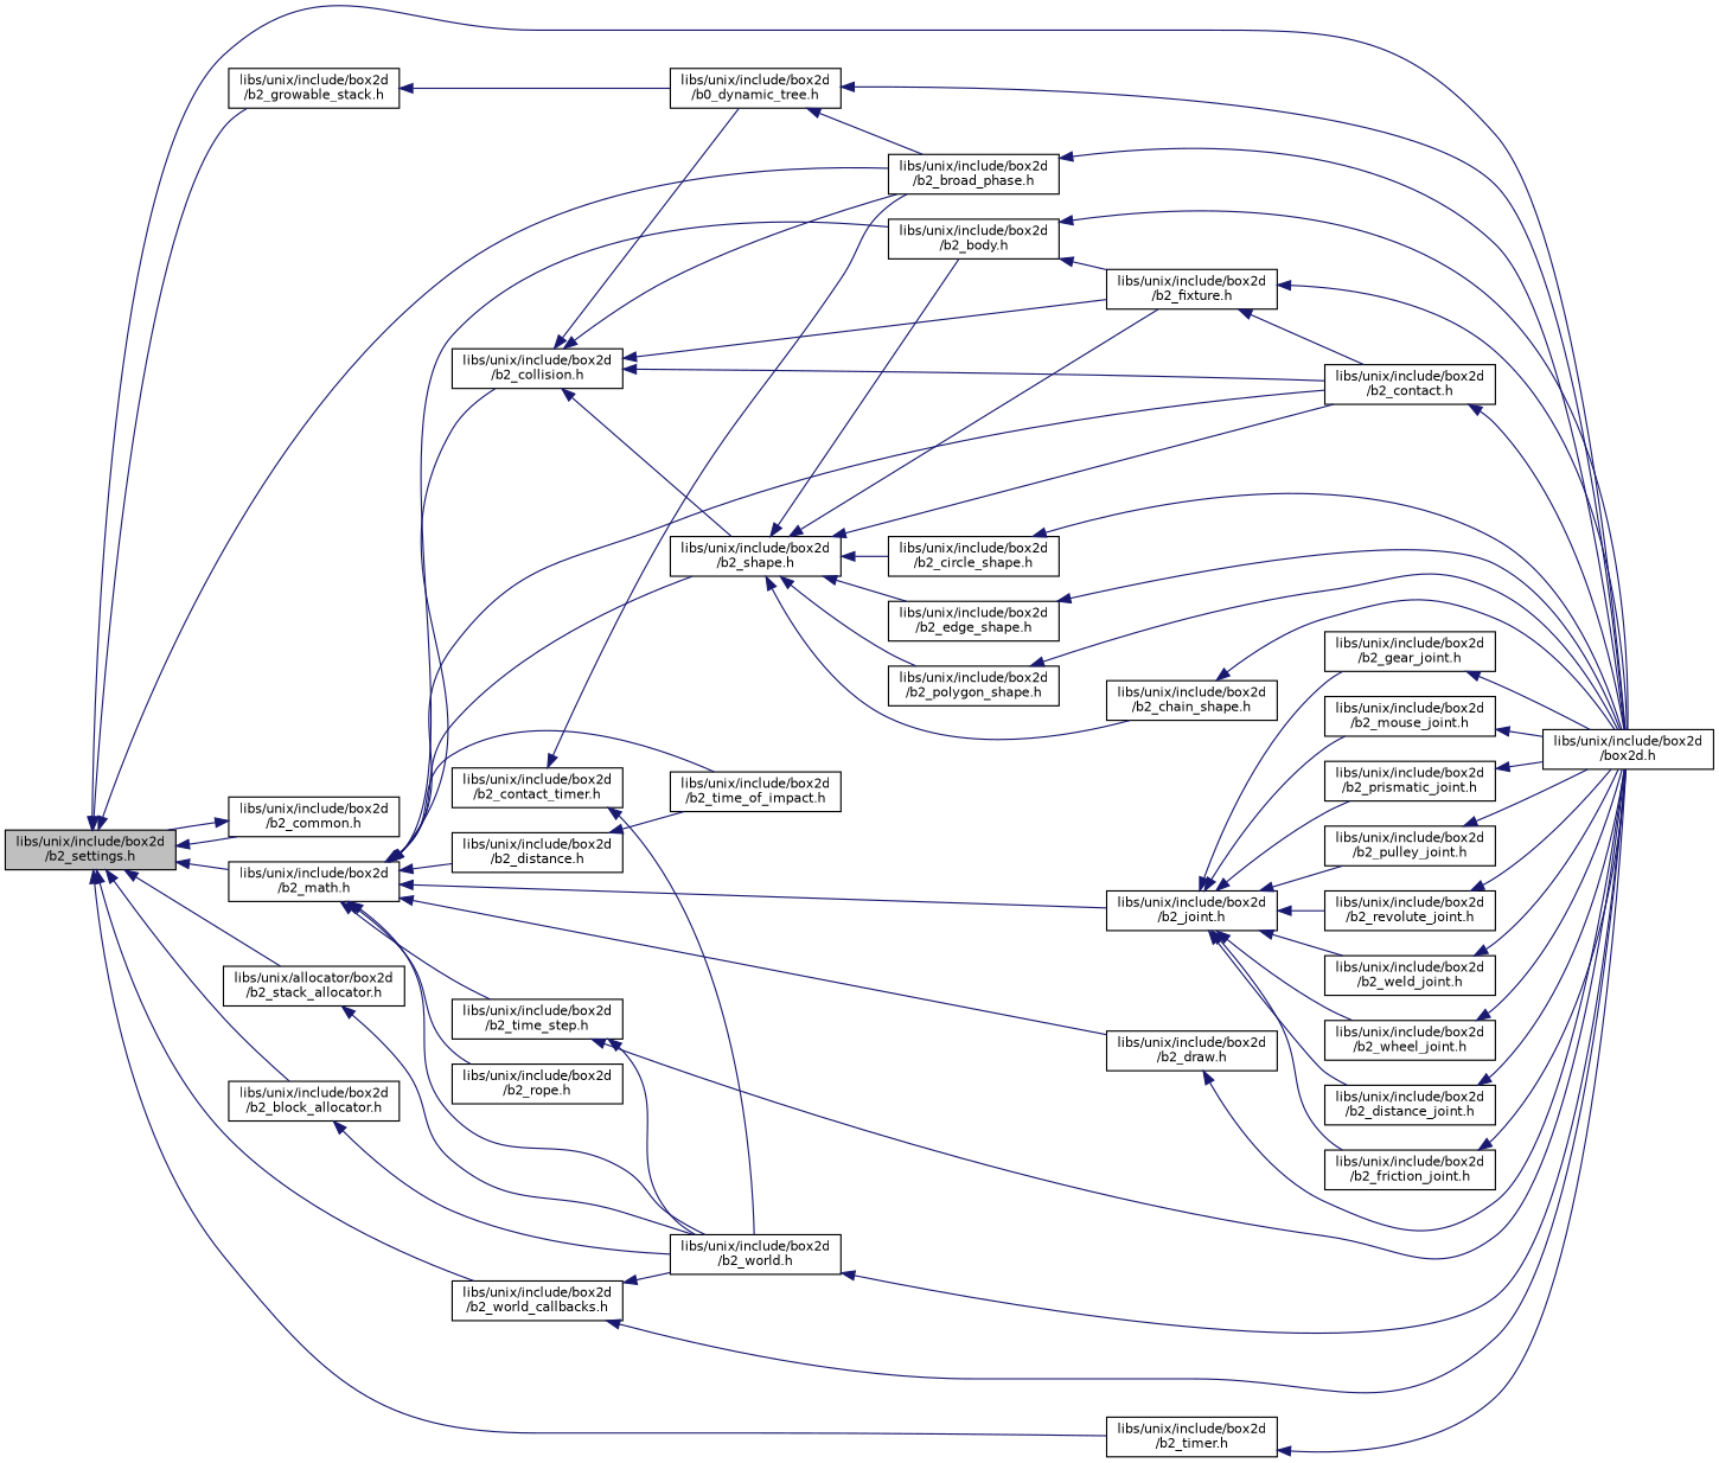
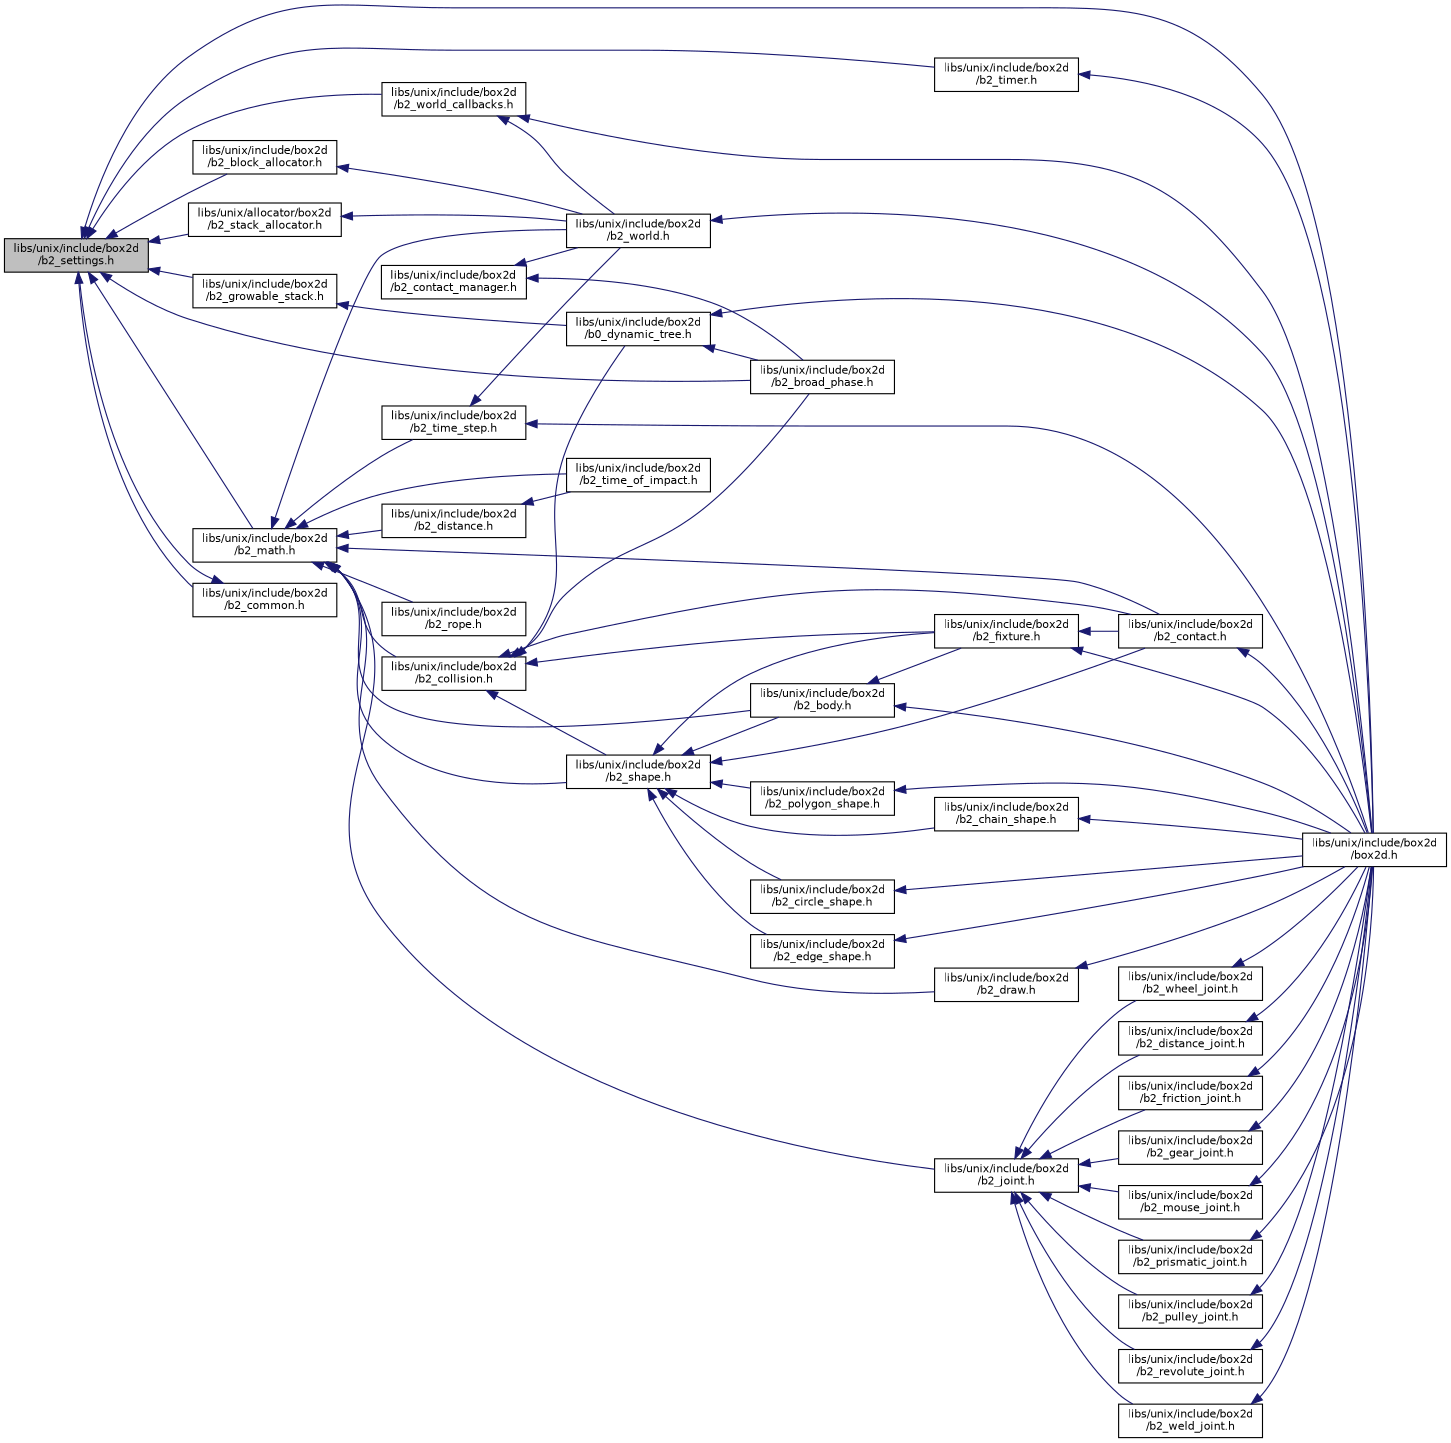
  digraph {
    rankdir=LR
    node [color=black fillcolor=white fontname=Helvetica fontsize=10 shape=record style=filled]
    edge [color=midnightblue dir=back fontname=Helvetica fontsize=10 labelfontname=Helvetica labelfontsize=10 style=solid]
    n1 [fillcolor=grey75 fontcolor=black height=0.2 label="libs/unix/include/box2d\l/b2_settings.h" width=0.4]
    n2 [height=0.2 label="libs/unix/include/box2d\l/b2_block_allocator.h" width=0.4]
    n3 [height=0.2 label="libs/unix/include/box2d\l/box2d.h" width=0.4]
    n4 [height=0.2 label="libs/unix/include/box2d\l/b2_broad_phase.h" width=0.4]
    n5 [height=0.2 label="libs/unix/include/box2d\l/b2_common.h" width=0.4]
    n6 [height=0.2 label="libs/unix/include/box2d\l/b2_growable_stack.h" width=0.4]
    n7 [height=0.2 label="libs/unix/include/box2d\l/b2_math.h" width=0.4]
    n8 [height=0.2 label="libs/unix/allocator/box2d\l/b2_stack_allocator.h" width=0.4]
    n9 [height=0.2 label="libs/unix/include/box2d\l/b2_timer.h" width=0.4]
    n10 [height=0.2 label="libs/unix/include/box2d\l/b2_world_callbacks.h" width=0.4]
    n11 [height=0.2 label="libs/unix/include/box2d\l/b2_world.h" width=0.4]
    n12 [height=0.2 label="libs/unix/include/box2d\l/b0_dynamic_tree.h" width=0.4]
    n13 [height=0.2 label="libs/unix/include/box2d\l/b2_body.h" width=0.4]
    n14 [height=0.2 label="libs/unix/include/box2d\l/b2_contact.h" width=0.4]
    n15 [height=0.2 label="libs/unix/include/box2d\l/b2_collision.h" width=0.4]
    n16 [height=0.2 label="libs/unix/include/box2d\l/b2_shape.h" width=0.4]
    n17 [height=0.2 label="libs/unix/include/box2d\l/b2_distance.h" width=0.4]
    n18 [height=0.2 label="libs/unix/include/box2d\l/b2_time_of_impact.h" width=0.4]
    n19 [height=0.2 label="libs/unix/include/box2d\l/b2_draw.h" width=0.4]
    n20 [height=0.2 label="libs/unix/include/box2d\l/b2_joint.h" width=0.4]
    n21 [height=0.2 label="libs/unix/include/box2d\l/b2_rope.h" width=0.4]
    n22 [height=0.2 label="libs/unix/include/box2d\l/b2_time_step.h" width=0.4]
-   n23 [height=0.2 label="libs/unix/include/box2d\l/b2_contact_timer.h" width=0.4]
+   n23 [height=0.2 label="libs/unix/include/box2d\l/b2_contact_manager.h" width=0.4]
    n24 [height=0.2 label="libs/unix/include/box2d\l/b2_fixture.h" width=0.4]
    n25 [height=0.2 label="libs/unix/include/box2d\l/b2_chain_shape.h" width=0.4]
    n26 [height=0.2 label="libs/unix/include/box2d\l/b2_circle_shape.h" width=0.4]
    n27 [height=0.2 label="libs/unix/include/box2d\l/b2_edge_shape.h" width=0.4]
    n28 [height=0.2 label="libs/unix/include/box2d\l/b2_polygon_shape.h" width=0.4]
    n29 [height=0.2 label="libs/unix/include/box2d\l/b2_distance_joint.h" width=0.4]
    n30 [height=0.2 label="libs/unix/include/box2d\l/b2_friction_joint.h" width=0.4]
    n31 [height=0.2 label="libs/unix/include/box2d\l/b2_gear_joint.h" width=0.4]
    n32 [height=0.2 label="libs/unix/include/box2d\l/b2_mouse_joint.h" width=0.4]
    n33 [height=0.2 label="libs/unix/include/box2d\l/b2_prismatic_joint.h" width=0.4]
    n34 [height=0.2 label="libs/unix/include/box2d\l/b2_pulley_joint.h" width=0.4]
    n35 [height=0.2 label="libs/unix/include/box2d\l/b2_revolute_joint.h" width=0.4]
    n36 [height=0.2 label="libs/unix/include/box2d\l/b2_weld_joint.h" width=0.4]
    n37 [height=0.2 label="libs/unix/include/box2d\l/b2_wheel_joint.h" width=0.4]
    n1 -> n2
    n1 -> n3
    n1 -> n4
    n1 -> n5
    n1 -> n6
    n1 -> n7
    n1 -> n8
    n1 -> n9
    n1 -> n10
    n2 -> n11
-   n4 -> n3
    n5 -> n1
    n6 -> n12
    n7 -> n11
    n7 -> n13
    n7 -> n14
    n7 -> n15
    n7 -> n16
    n7 -> n17
    n7 -> n18
    n7 -> n19
    n7 -> n20
    n7 -> n21
    n7 -> n22
    n8 -> n11
    n9 -> n3
    n10 -> n3
    n10 -> n11
    n11 -> n3
    n12 -> n3
    n12 -> n4
    n13 -> n3
    n13 -> n24
    n14 -> n3
    n15 -> n4
    n15 -> n12
    n15 -> n14
    n15 -> n16
    n15 -> n24
    n16 -> n13
    n16 -> n14
    n16 -> n24
    n16 -> n25
    n16 -> n26
    n16 -> n27
    n16 -> n28
    n17 -> n18
    n19 -> n3
    n20 -> n29
    n20 -> n30
    n20 -> n31
    n20 -> n32
    n20 -> n33
    n20 -> n34
    n20 -> n35
    n20 -> n36
    n20 -> n37
    n22 -> n3
    n22 -> n11
    n23 -> n4
    n23 -> n11
    n24 -> n3
    n24 -> n14
    n25 -> n3
    n26 -> n3
    n27 -> n3
    n28 -> n3
    n29 -> n3
    n30 -> n3
    n31 -> n3
    n32 -> n3
    n33 -> n3
    n34 -> n3
    n35 -> n3
    n36 -> n3
    n37 -> n3
  }
